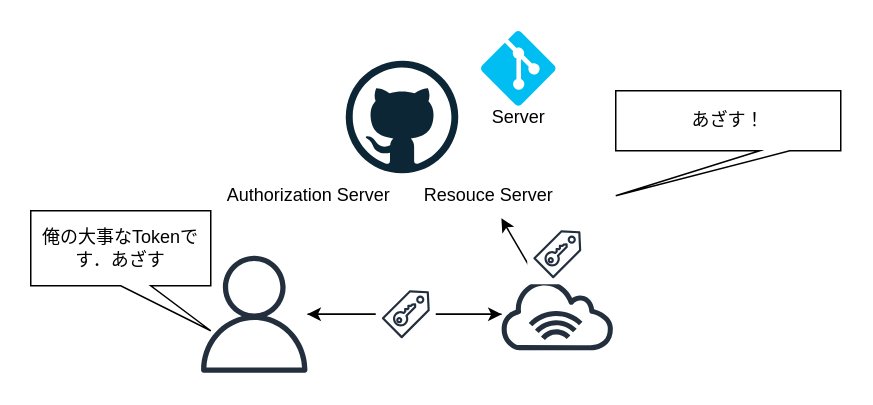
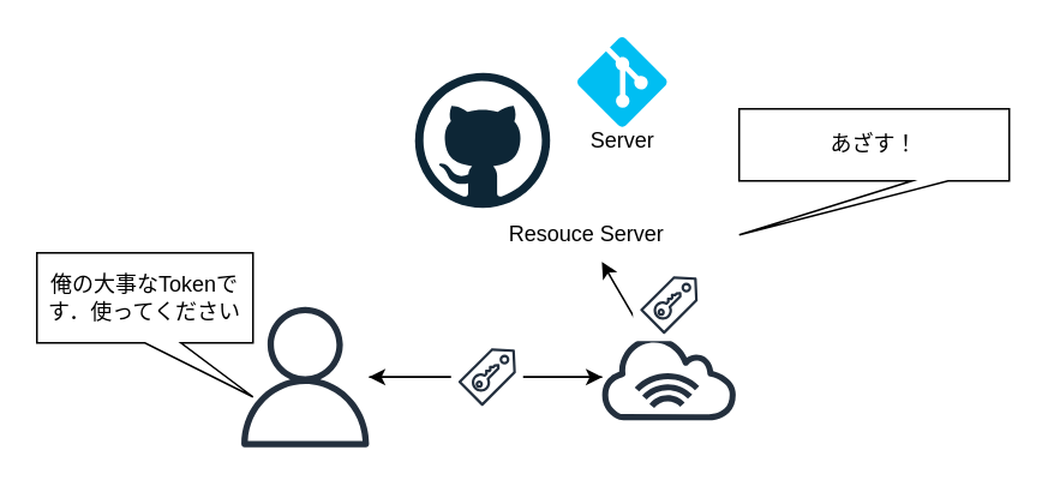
  <mxCell id="0" />
  <mxCell id="1" parent="0" />
  <mxCell id="2" style="edgeStyle=none;html=1;" parent="1" source="3" target="7" edge="1"><mxGeometry relative="1" as="geometry" /></mxCell>
  <mxCell id="3" value="" style="sketch=0;outlineConnect=0;fontColor=#232F3E;gradientColor=none;fillColor=#232F3D;strokeColor=none;dashed=0;verticalLabelPosition=bottom;verticalAlign=top;align=center;html=1;fontSize=12;fontStyle=0;aspect=fixed;pointerEvents=1;shape=mxgraph.aws4.user;" parent="1" vertex="1"><mxGeometry x="130" y="170" width="78" height="78" as="geometry" /></mxCell>
  <mxCell id="4" value="" style="dashed=0;outlineConnect=0;html=1;align=center;labelPosition=center;verticalLabelPosition=bottom;verticalAlign=top;shape=mxgraph.weblogos.github" parent="1" vertex="1"><mxGeometry x="230" y="40" width="75" height="75" as="geometry" /></mxCell>
  <mxCell id="5" style="edgeStyle=none;html=1;" parent="1" source="7" target="3" edge="1"><mxGeometry relative="1" as="geometry" /></mxCell>
  <mxCell id="6" style="edgeStyle=none;html=1;" edge="1" parent="1" source="7" target="9"><mxGeometry relative="1" as="geometry" /></mxCell>
  <mxCell id="7" value="" style="sketch=0;outlineConnect=0;fontColor=#232F3E;gradientColor=none;fillColor=#232F3D;strokeColor=none;dashed=0;verticalLabelPosition=bottom;verticalAlign=top;align=center;html=1;fontSize=12;fontStyle=0;aspect=fixed;pointerEvents=1;shape=mxgraph.aws4.internet_alt1;" parent="1" vertex="1"><mxGeometry x="332" y="185" width="78" height="48" as="geometry" /></mxCell>
- <mxCell id="8" value="Authorization Server" style="text;html=1;align=center;verticalAlign=middle;resizable=0;points=[];autosize=1;strokeColor=none;fillColor=none;" parent="1" vertex="1"><mxGeometry x="140" y="115" width="130" height="30" as="geometry" /></mxCell>
  <mxCell id="9" value="Resouce Server" style="text;html=1;align=center;verticalAlign=middle;resizable=0;points=[];autosize=1;strokeColor=none;fillColor=none;" parent="1" vertex="1"><mxGeometry x="270" y="115" width="110" height="30" as="geometry" /></mxCell>
  <mxCell id="10" value="" style="verticalLabelPosition=bottom;html=1;verticalAlign=top;align=center;strokeColor=none;fillColor=#00BEF2;shape=mxgraph.azure.git_repository;" parent="1" vertex="1"><mxGeometry x="320" y="20" width="50" height="50" as="geometry" /></mxCell>
  <mxCell id="11" value="Server" style="text;html=1;align=center;verticalAlign=middle;resizable=0;points=[];autosize=1;strokeColor=none;fillColor=none;" parent="1" vertex="1"><mxGeometry x="310" y="62.5" width="70" height="30" as="geometry" /></mxCell>
- <mxCell id="12" value="俺の大事なTokenです．あざす" style="shape=callout;whiteSpace=wrap;html=1;perimeter=calloutPerimeter;position2=1;" parent="1" vertex="1"><mxGeometry x="20" y="140" width="120" height="80" as="geometry" /></mxCell>
+ <mxCell id="12" value="俺の大事なTokenです．使ってください" style="shape=callout;whiteSpace=wrap;html=1;perimeter=calloutPerimeter;position2=1;" parent="1" vertex="1"><mxGeometry x="20" y="140" width="120" height="80" as="geometry" /></mxCell>
  <mxCell id="13" value="あざす！" style="shape=callout;whiteSpace=wrap;html=1;perimeter=calloutPerimeter;position2=0;size=30;position=0.64;" parent="1" vertex="1"><mxGeometry x="410" y="60" width="150" height="70" as="geometry" /></mxCell>
  <mxCell id="14" value="" style="sketch=0;outlineConnect=0;fontColor=#232F3E;gradientColor=none;strokeColor=#232F3E;fillColor=#ffffff;dashed=0;verticalLabelPosition=bottom;verticalAlign=top;align=center;html=1;fontSize=12;fontStyle=0;aspect=fixed;shape=mxgraph.aws4.resourceIcon;resIcon=mxgraph.aws4.saml_token;" vertex="1" parent="1"><mxGeometry x="250" y="189" width="40" height="40" as="geometry" /></mxCell>
  <mxCell id="15" value="" style="sketch=0;outlineConnect=0;fontColor=#232F3E;gradientColor=none;strokeColor=#232F3E;fillColor=#ffffff;dashed=0;verticalLabelPosition=bottom;verticalAlign=top;align=center;html=1;fontSize=12;fontStyle=0;aspect=fixed;shape=mxgraph.aws4.resourceIcon;resIcon=mxgraph.aws4.saml_token;" vertex="1" parent="1"><mxGeometry x="351" y="149" width="40" height="40" as="geometry" /></mxCell>
